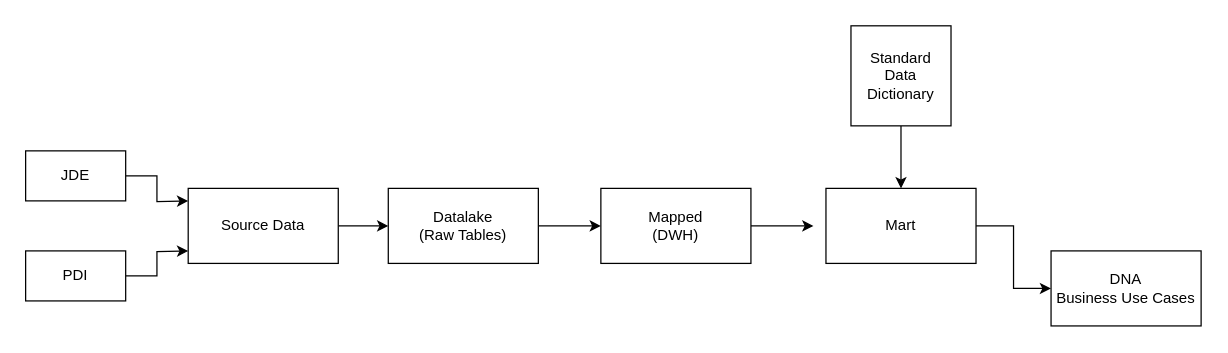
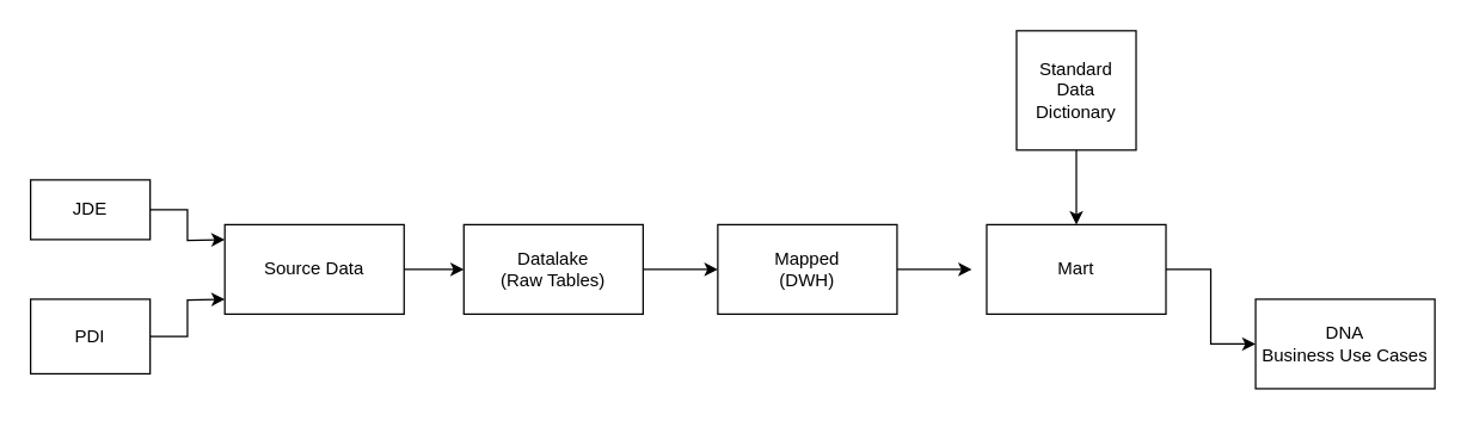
  <mxCell id="0" />
  <mxCell id="1" parent="0" />
  <mxCell id="2" style="edgeStyle=orthogonalEdgeStyle;rounded=0;orthogonalLoop=1;jettySize=auto;html=1;" edge="1" parent="1" source="3"><mxGeometry relative="1" as="geometry"><mxPoint x="150" y="160" as="targetPoint" /></mxGeometry></mxCell>
  <mxCell id="3" value="JDE" style="rounded=0;whiteSpace=wrap;html=1;" vertex="1" parent="1"><mxGeometry x="20" y="120" width="80" height="40" as="geometry" /></mxCell>
  <mxCell id="4" style="edgeStyle=orthogonalEdgeStyle;rounded=0;orthogonalLoop=1;jettySize=auto;html=1;" edge="1" parent="1" source="5"><mxGeometry relative="1" as="geometry"><mxPoint x="150" y="200" as="targetPoint" /></mxGeometry></mxCell>
- <mxCell id="5" value="PDI" style="rounded=0;whiteSpace=wrap;html=1;" vertex="1" parent="1"><mxGeometry x="20" y="200" width="80" height="40" as="geometry" /></mxCell>
+ <mxCell id="5" value="PDI" style="rounded=0;whiteSpace=wrap;html=1;" vertex="1" parent="1"><mxGeometry x="20" y="200" width="80" height="50" as="geometry" /></mxCell>
  <mxCell id="6" style="edgeStyle=orthogonalEdgeStyle;rounded=0;orthogonalLoop=1;jettySize=auto;html=1;" edge="1" parent="1" source="7"><mxGeometry relative="1" as="geometry"><mxPoint x="310" y="180" as="targetPoint" /></mxGeometry></mxCell>
  <mxCell id="7" value="Source Data" style="rounded=0;whiteSpace=wrap;html=1;" vertex="1" parent="1"><mxGeometry x="150" y="150" width="120" height="60" as="geometry" /></mxCell>
  <mxCell id="8" style="edgeStyle=orthogonalEdgeStyle;rounded=0;orthogonalLoop=1;jettySize=auto;html=1;entryX=0;entryY=0.5;entryDx=0;entryDy=0;" edge="1" parent="1" source="9" target="11"><mxGeometry relative="1" as="geometry" /></mxCell>
  <mxCell id="9" value="Datalake&lt;br&gt;(Raw Tables)" style="rounded=0;whiteSpace=wrap;html=1;" vertex="1" parent="1"><mxGeometry x="310" y="150" width="120" height="60" as="geometry" /></mxCell>
  <mxCell id="10" style="edgeStyle=orthogonalEdgeStyle;rounded=0;orthogonalLoop=1;jettySize=auto;html=1;" edge="1" parent="1" source="11"><mxGeometry relative="1" as="geometry"><mxPoint x="650" y="180" as="targetPoint" /></mxGeometry></mxCell>
  <mxCell id="11" value="Mapped&lt;br&gt;(DWH)" style="rounded=0;whiteSpace=wrap;html=1;" vertex="1" parent="1"><mxGeometry x="480" y="150" width="120" height="60" as="geometry" /></mxCell>
  <mxCell id="12" value="" style="edgeStyle=orthogonalEdgeStyle;rounded=0;orthogonalLoop=1;jettySize=auto;html=1;" edge="1" parent="1" source="13" target="16"><mxGeometry relative="1" as="geometry" /></mxCell>
  <mxCell id="13" value="Mart" style="rounded=0;whiteSpace=wrap;html=1;" vertex="1" parent="1"><mxGeometry x="660" y="150" width="120" height="60" as="geometry" /></mxCell>
  <mxCell id="14" style="edgeStyle=orthogonalEdgeStyle;rounded=0;orthogonalLoop=1;jettySize=auto;html=1;entryX=0.5;entryY=0;entryDx=0;entryDy=0;" edge="1" parent="1" source="15" target="13"><mxGeometry relative="1" as="geometry" /></mxCell>
  <mxCell id="15" value="Standard&lt;br&gt;Data&lt;br&gt;Dictionary" style="whiteSpace=wrap;html=1;aspect=fixed;" vertex="1" parent="1"><mxGeometry x="680" y="20" width="80" height="80" as="geometry" /></mxCell>
  <mxCell id="16" value="DNA&lt;br&gt;Business Use Cases" style="whiteSpace=wrap;html=1;rounded=0;" vertex="1" parent="1"><mxGeometry x="840" y="200" width="120" height="60" as="geometry" /></mxCell>
